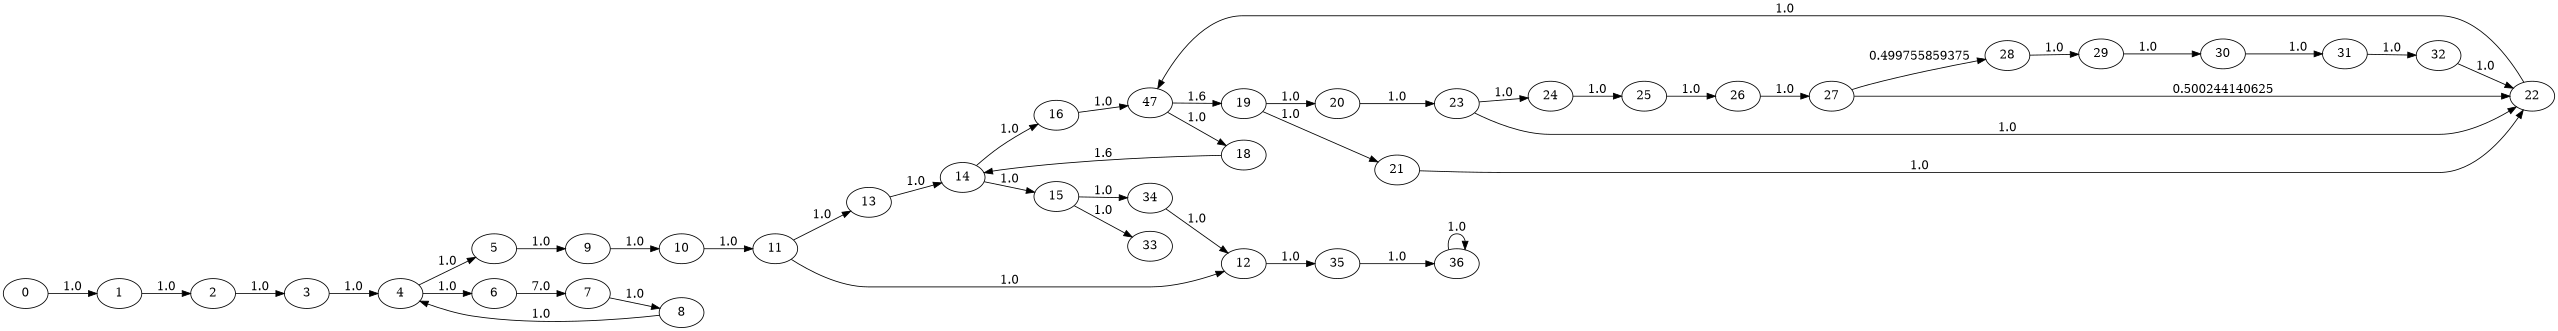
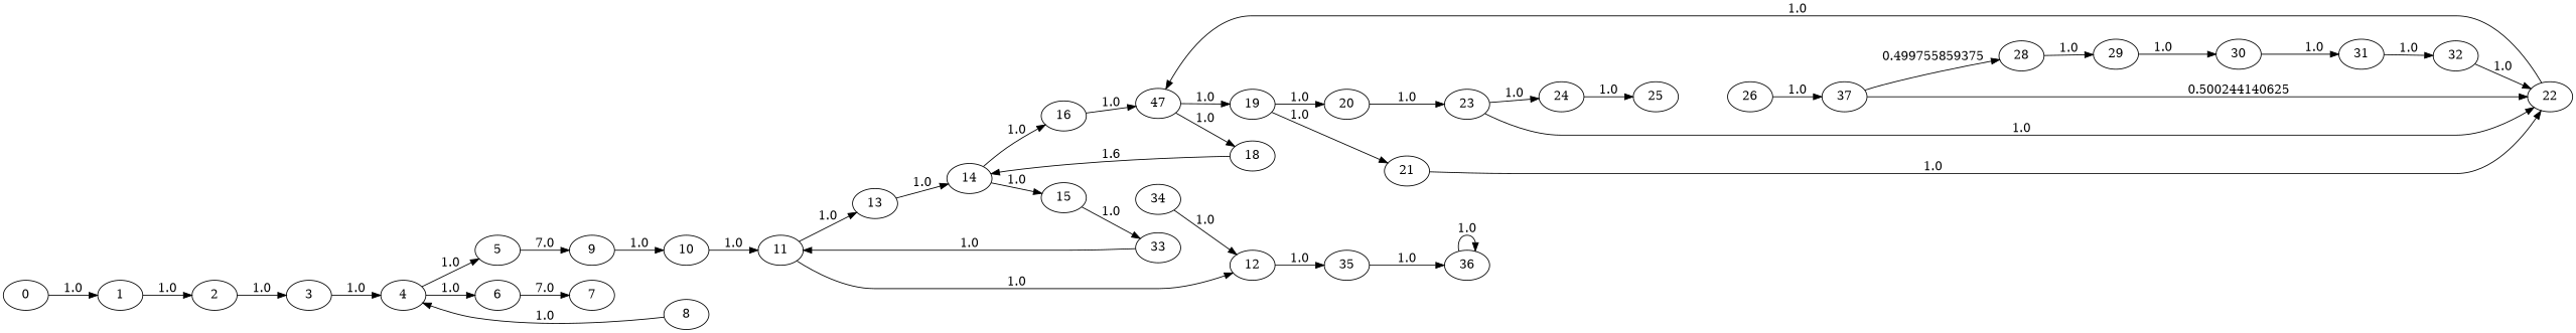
  digraph {
    rankdir=LR
    0
    1
    2
    3
    4
    5
    6
    9
    7
    10
    8
    11
    12
    13
    35
    14
    36
    15
    16
    33
    34
    n22 [label=47]
    18
    19
    20
    21
    23
    22
    24
    25
    26
-   27
+   27 [label=37]
    28
    29
    30
    31
    32
    0 -> 1 [label=1.0]
    1 -> 2 [label=1.0]
    2 -> 3 [label=1.0]
    3 -> 4 [label=1.0]
    4 -> 5 [label=1.0]
    4 -> 6 [label=1.0]
-   5 -> 9 [label=1.0]
+   5 -> 9 [label=7.0]
    6 -> 7 [label=7.0]
    9 -> 10 [label=1.0]
-   7 -> 8 [label=1.0]
    10 -> 11 [label=1.0]
    8 -> 4 [label=1.0]
    11 -> 12 [label=1.0]
    11 -> 13 [label=1.0]
    12 -> 35 [label=1.0]
    13 -> 14 [label=1.0]
    35 -> 36 [label=1.0]
    14 -> 15 [label=1.0]
    14 -> 16 [label=1.0]
    36 -> 36 [label=1.0]
    15 -> 33 [label=1.0]
-   15 -> 34 [label=1.0]
    16 -> n22 [label=1.0]
+   33 -> 11 [label=1.0]
    34 -> 12 [label=1.0]
    n22 -> 18 [label=1.0]
-   n22 -> 19 [label=1.6]
+   n22 -> 19 [label=1.0]
    18 -> 14 [label=1.6]
    19 -> 20 [label=1.0]
    19 -> 21 [label=1.0]
    20 -> 23 [label=1.0]
    21 -> 22 [label=1.0]
    23 -> 22 [label=1.0]
    23 -> 24 [label=1.0]
    22 -> n22 [label=1.0]
    24 -> 25 [label=1.0]
-   25 -> 26 [label=1.0]
    26 -> 27 [label=1.0]
    27 -> 22 [label=0.500244140625]
    27 -> 28 [label=0.499755859375]
    28 -> 29 [label=1.0]
    29 -> 30 [label=1.0]
    30 -> 31 [label=1.0]
    31 -> 32 [label=1.0]
    32 -> 22 [label=1.0]
  }
